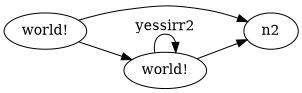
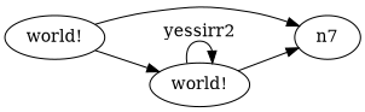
  digraph {
    rankdir=LR
    n3 [label="world!"]
-   n2
+   n2 [label=n7]
    n4 [label="world!"]
    n3 -> n2
    n3 -> n4
    n4 -> n2
    n4 -> n4 [label=yessirr2]
  }
